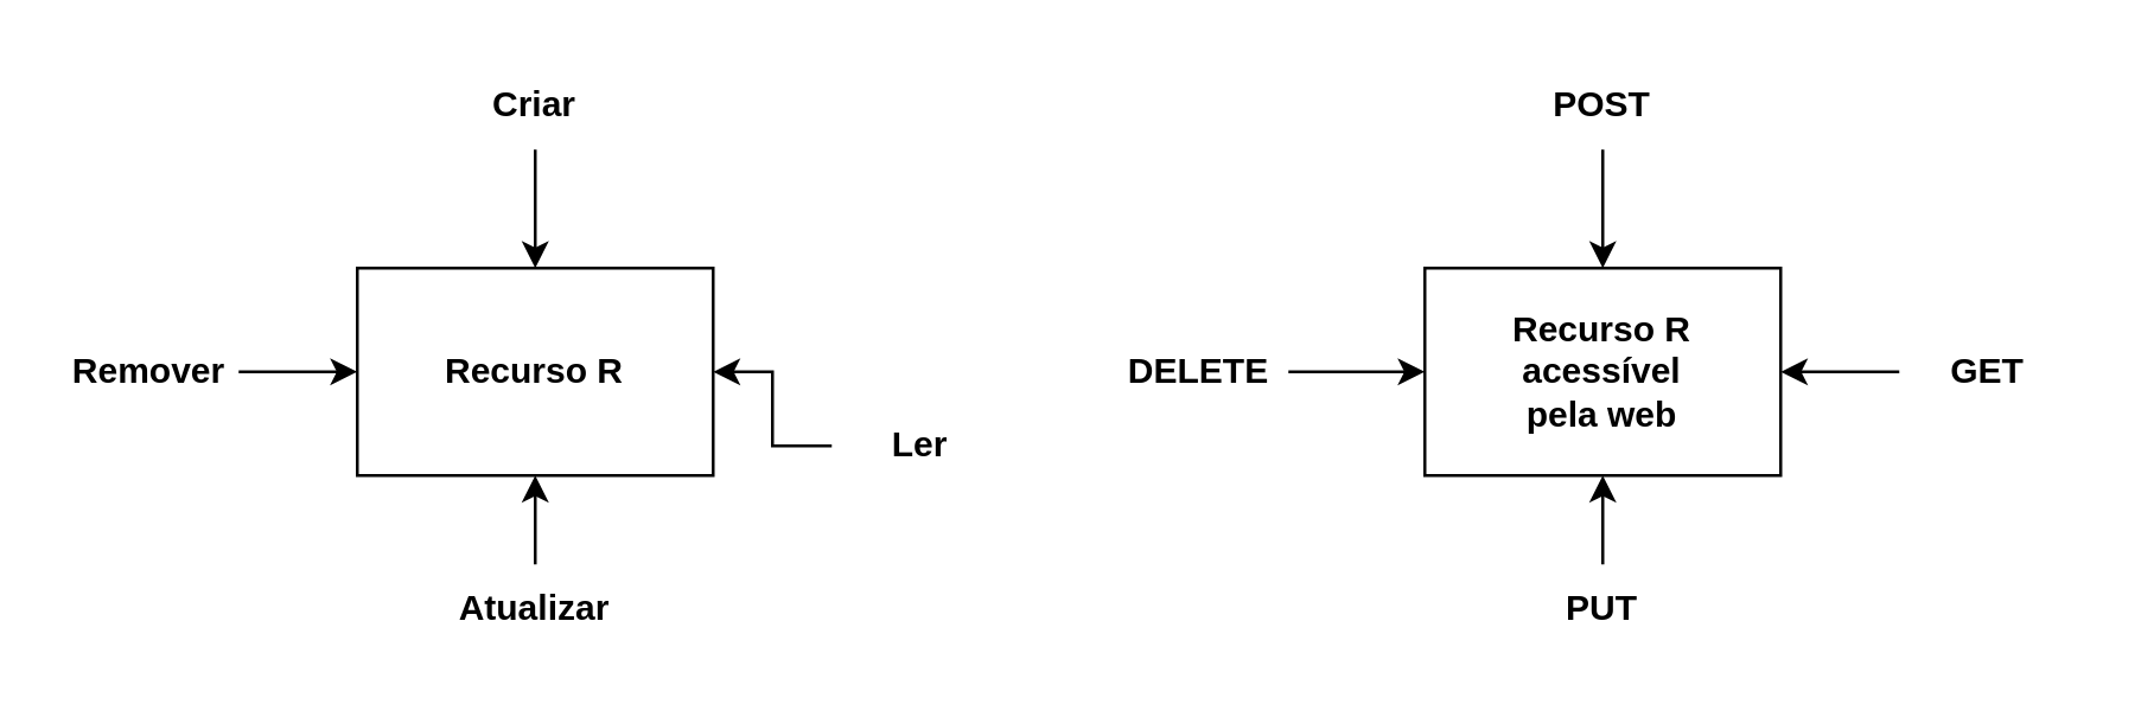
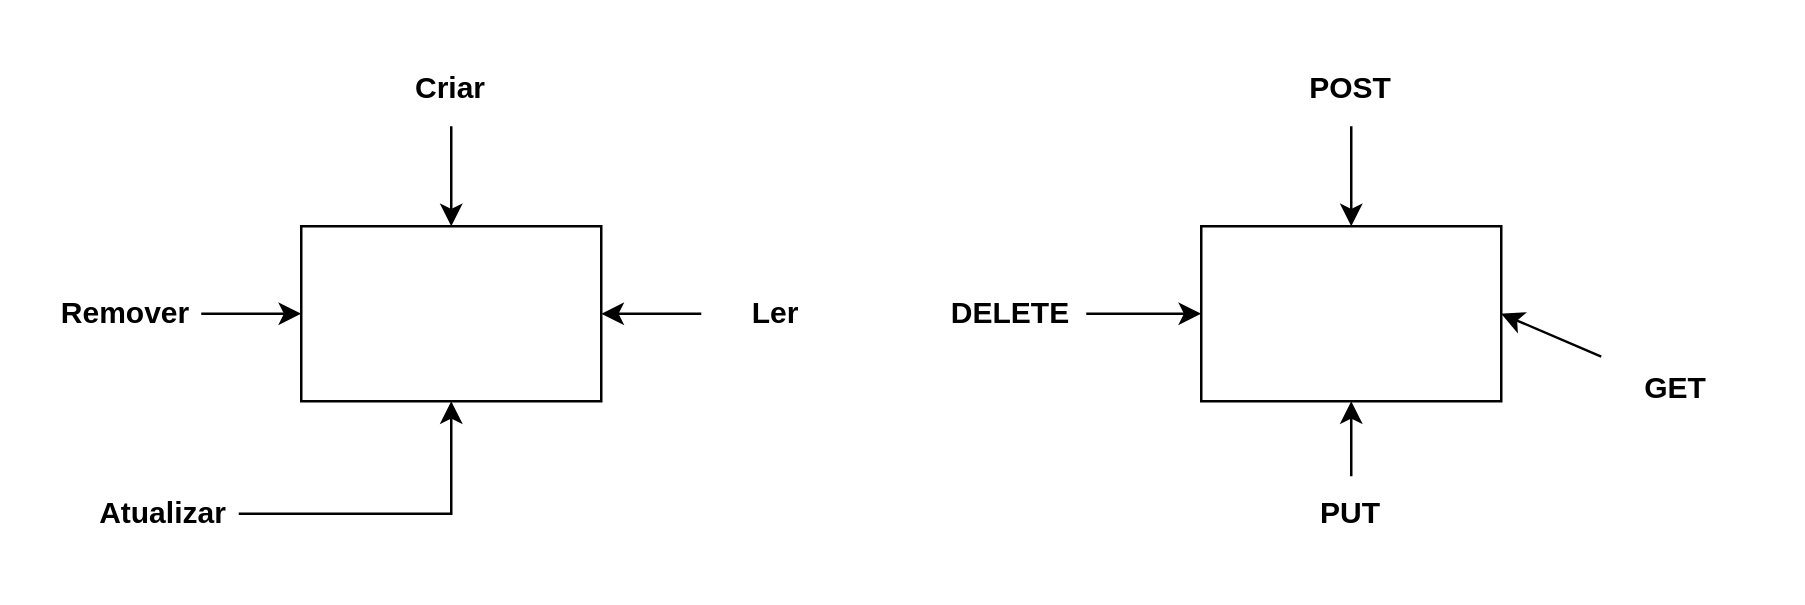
  <mxCell id="0" />
  <mxCell id="1" parent="0" />
  <mxCell id="2" value="" style="rounded=0;whiteSpace=wrap;html=1;" vertex="1" parent="1"><mxGeometry x="120" y="90" width="120" height="70" as="geometry" /></mxCell>
- <mxCell id="3" value="&lt;b&gt;Recurso R&lt;/b&gt;" style="text;html=1;strokeColor=none;fillColor=none;align=center;verticalAlign=middle;whiteSpace=wrap;rounded=0;" vertex="1" parent="1"><mxGeometry x="145" y="110" width="70" height="30" as="geometry" /></mxCell>
  <mxCell id="4" style="edgeStyle=orthogonalEdgeStyle;rounded=0;orthogonalLoop=1;jettySize=auto;html=1;entryX=0.5;entryY=0;entryDx=0;entryDy=0;" edge="1" parent="1" source="5" target="2"><mxGeometry relative="1" as="geometry" /></mxCell>
  <mxCell id="5" value="Criar" style="text;html=1;strokeColor=none;fillColor=none;align=center;verticalAlign=middle;whiteSpace=wrap;rounded=0;fontStyle=1" vertex="1" parent="1"><mxGeometry x="150" y="20" width="60" height="30" as="geometry" /></mxCell>
  <mxCell id="6" style="edgeStyle=orthogonalEdgeStyle;rounded=0;orthogonalLoop=1;jettySize=auto;html=1;entryX=0.5;entryY=1;entryDx=0;entryDy=0;" edge="1" parent="1" source="7" target="2"><mxGeometry relative="1" as="geometry" /></mxCell>
- <mxCell id="7" value="Atualizar" style="text;html=1;strokeColor=none;fillColor=none;align=center;verticalAlign=middle;whiteSpace=wrap;rounded=0;fontStyle=1" vertex="1" parent="1"><mxGeometry x="150" y="190" width="60" height="30" as="geometry" /></mxCell>
+ <mxCell id="7" value="Atualizar" style="text;html=1;strokeColor=none;fillColor=none;align=center;verticalAlign=middle;whiteSpace=wrap;rounded=0;fontStyle=1" vertex="1" parent="1"><mxGeometry x="35" y="190" width="60" height="30" as="geometry" /></mxCell>
  <mxCell id="8" style="edgeStyle=orthogonalEdgeStyle;rounded=0;orthogonalLoop=1;jettySize=auto;html=1;entryX=0;entryY=0.5;entryDx=0;entryDy=0;" edge="1" parent="1" source="9" target="2"><mxGeometry relative="1" as="geometry" /></mxCell>
  <mxCell id="9" value="Remover" style="text;html=1;strokeColor=none;fillColor=none;align=center;verticalAlign=middle;whiteSpace=wrap;rounded=0;fontStyle=1" vertex="1" parent="1"><mxGeometry x="20" y="110" width="60" height="30" as="geometry" /></mxCell>
  <mxCell id="10" style="edgeStyle=orthogonalEdgeStyle;rounded=0;orthogonalLoop=1;jettySize=auto;html=1;entryX=1;entryY=0.5;entryDx=0;entryDy=0;" edge="1" parent="1" source="11" target="2"><mxGeometry relative="1" as="geometry" /></mxCell>
- <mxCell id="11" value="Ler" style="text;html=1;strokeColor=none;fillColor=none;align=center;verticalAlign=middle;whiteSpace=wrap;rounded=0;fontStyle=1" vertex="1" parent="1"><mxGeometry x="280" y="135" width="60" height="30" as="geometry" /></mxCell>
+ <mxCell id="11" value="Ler" style="text;html=1;strokeColor=none;fillColor=none;align=center;verticalAlign=middle;whiteSpace=wrap;rounded=0;fontStyle=1" vertex="1" parent="1"><mxGeometry x="280" y="110" width="60" height="30" as="geometry" /></mxCell>
  <mxCell id="12" value="" style="rounded=0;whiteSpace=wrap;html=1;" vertex="1" parent="1"><mxGeometry x="480" y="90" width="120" height="70" as="geometry" /></mxCell>
- <mxCell id="13" value="&lt;b style=&quot;border-color: var(--border-color);&quot;&gt;Recurso R&lt;br style=&quot;border-color: var(--border-color);&quot;&gt;acessível pela web&lt;/b&gt;" style="text;html=1;strokeColor=none;fillColor=none;align=center;verticalAlign=middle;whiteSpace=wrap;rounded=0;" vertex="1" parent="1"><mxGeometry x="505" y="110" width="70" height="30" as="geometry" /></mxCell>
  <mxCell id="14" style="edgeStyle=orthogonalEdgeStyle;rounded=0;orthogonalLoop=1;jettySize=auto;html=1;entryX=0.5;entryY=0;entryDx=0;entryDy=0;" edge="1" parent="1" source="15" target="12"><mxGeometry relative="1" as="geometry" /></mxCell>
  <mxCell id="15" value="POST" style="text;html=1;strokeColor=none;fillColor=none;align=center;verticalAlign=middle;whiteSpace=wrap;rounded=0;fontStyle=1" vertex="1" parent="1"><mxGeometry x="510" y="20" width="60" height="30" as="geometry" /></mxCell>
  <mxCell id="16" style="edgeStyle=orthogonalEdgeStyle;rounded=0;orthogonalLoop=1;jettySize=auto;html=1;entryX=0.5;entryY=1;entryDx=0;entryDy=0;" edge="1" parent="1" source="17" target="12"><mxGeometry relative="1" as="geometry" /></mxCell>
  <mxCell id="17" value="PUT" style="text;html=1;strokeColor=none;fillColor=none;align=center;verticalAlign=middle;whiteSpace=wrap;rounded=0;fontStyle=1" vertex="1" parent="1"><mxGeometry x="510" y="190" width="60" height="30" as="geometry" /></mxCell>
  <mxCell id="18" style="edgeStyle=orthogonalEdgeStyle;rounded=0;orthogonalLoop=1;jettySize=auto;html=1;" edge="1" parent="1" source="19" target="12"><mxGeometry relative="1" as="geometry" /></mxCell>
  <mxCell id="19" value="DELETE" style="text;html=1;strokeColor=none;fillColor=none;align=center;verticalAlign=middle;whiteSpace=wrap;rounded=0;fontStyle=1" vertex="1" parent="1"><mxGeometry x="374" y="110" width="60" height="30" as="geometry" /></mxCell>
  <mxCell id="20" style="rounded=0;orthogonalLoop=1;jettySize=auto;html=1;entryX=1;entryY=0.5;entryDx=0;entryDy=0;" edge="1" parent="1" source="21" target="12"><mxGeometry relative="1" as="geometry" /></mxCell>
- <mxCell id="21" value="GET" style="text;html=1;strokeColor=none;fillColor=none;align=center;verticalAlign=middle;whiteSpace=wrap;rounded=0;fontStyle=1" vertex="1" parent="1"><mxGeometry x="640" y="110" width="60" height="30" as="geometry" /></mxCell>
+ <mxCell id="21" value="GET" style="text;html=1;strokeColor=none;fillColor=none;align=center;verticalAlign=middle;whiteSpace=wrap;rounded=0;fontStyle=1" vertex="1" parent="1"><mxGeometry x="640" y="140" width="60" height="30" as="geometry" /></mxCell>
